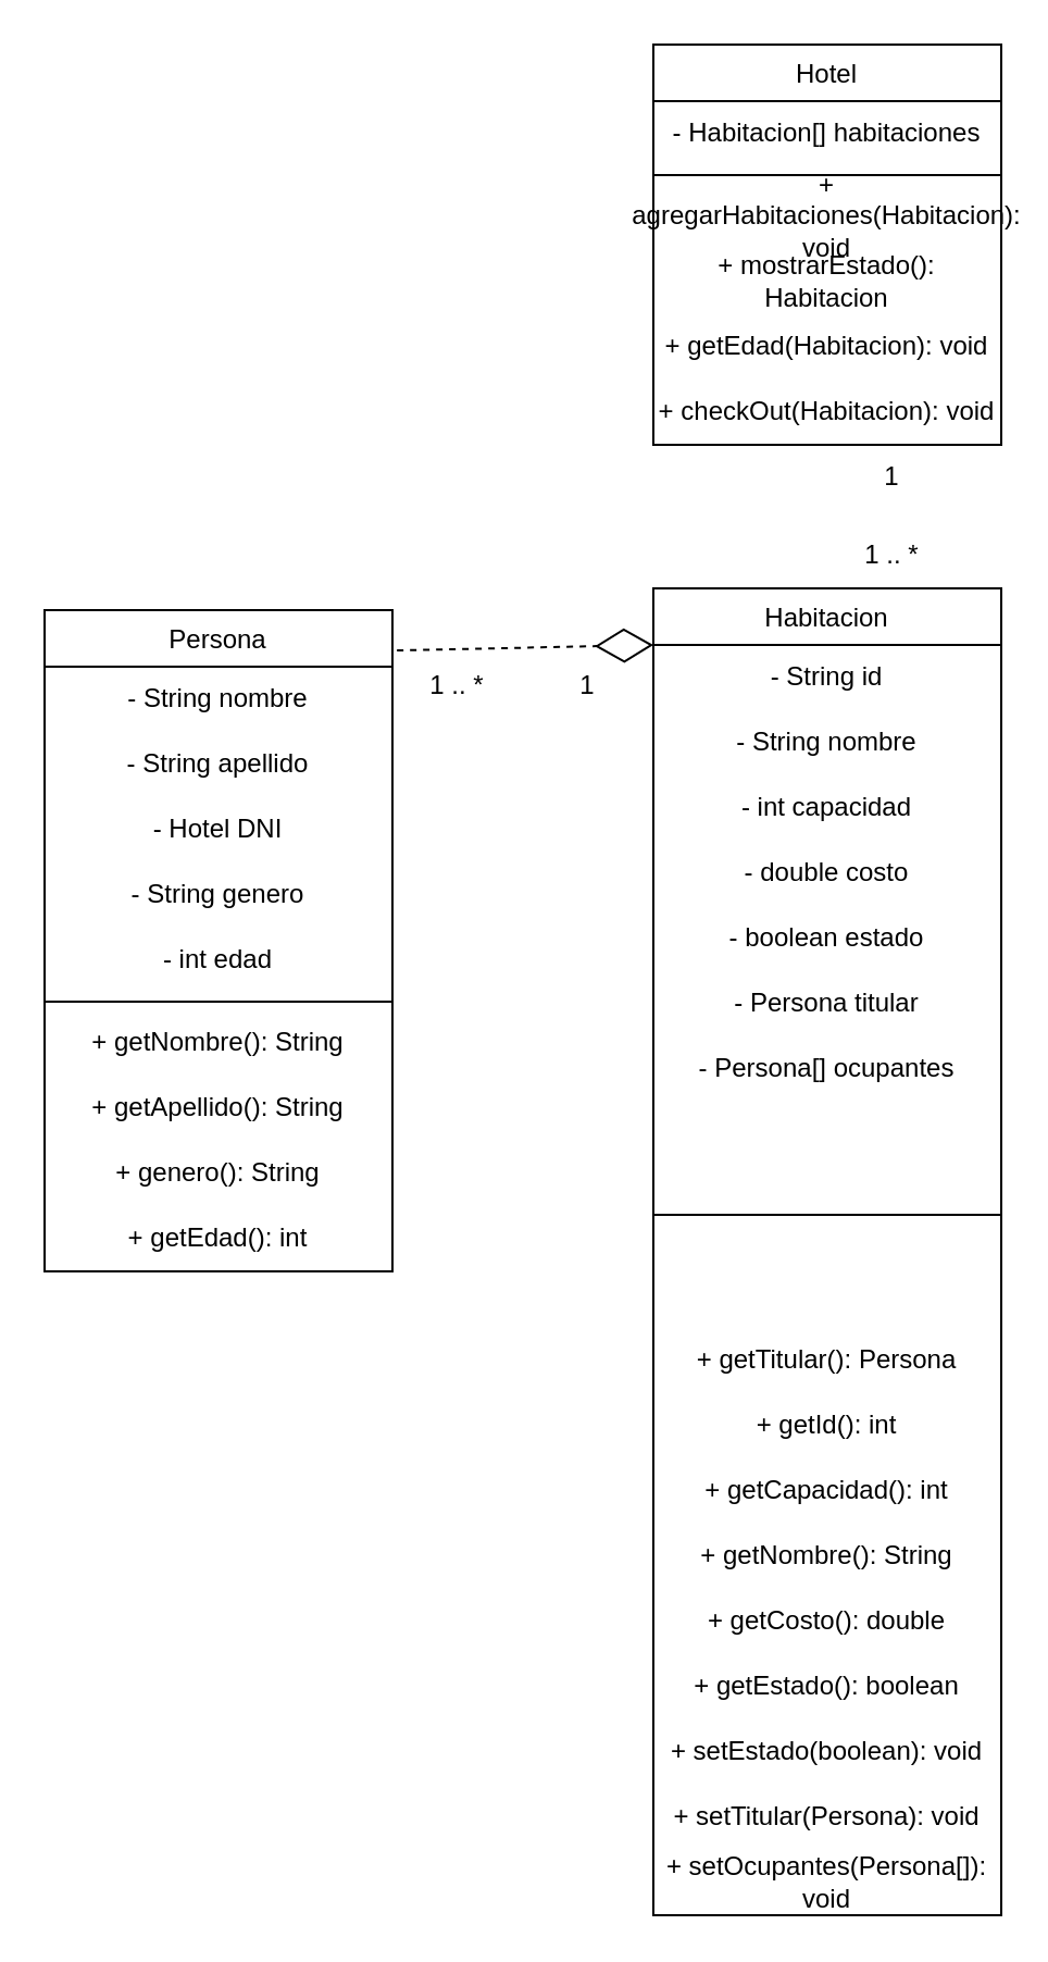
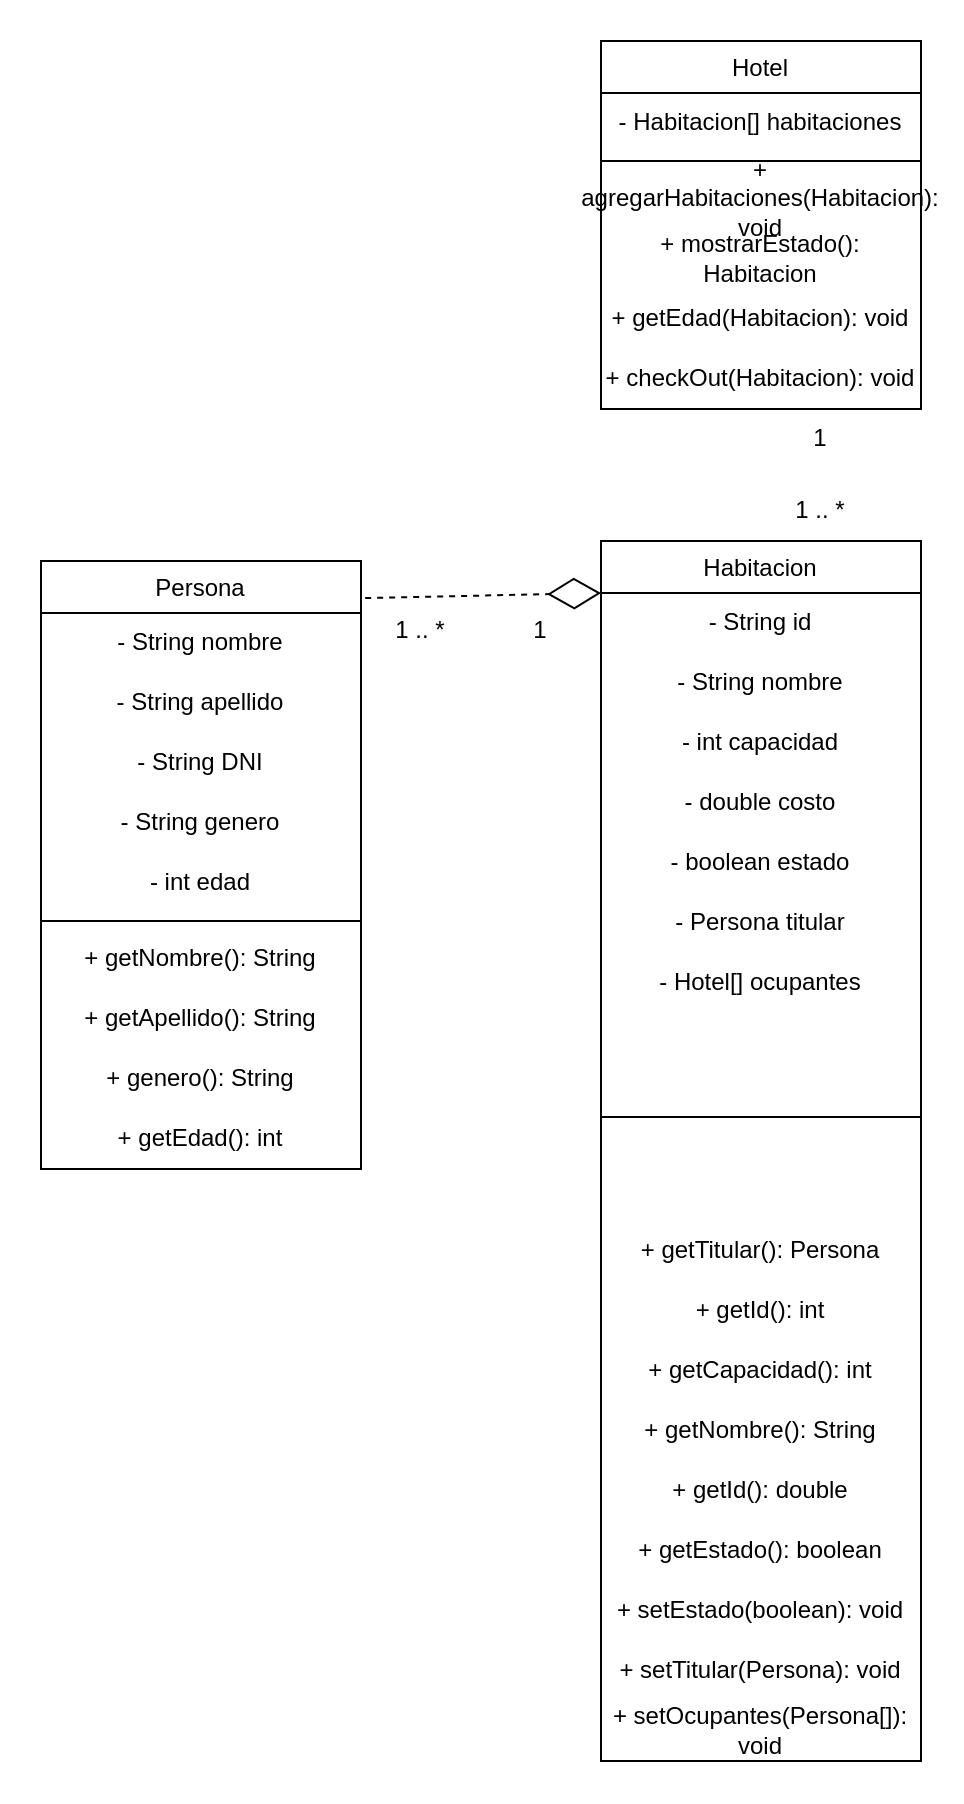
  <mxCell id="0" />
  <mxCell id="1" parent="0" />
  <mxCell id="2" value="Hotel" style="swimlane;fontStyle=0;align=center;verticalAlign=top;childLayout=stackLayout;horizontal=1;startSize=26;horizontalStack=0;resizeParent=1;resizeLast=0;collapsible=1;marginBottom=0;rounded=0;shadow=0;strokeWidth=1;" parent="1" vertex="1"><mxGeometry x="300" y="20" width="160" height="184" as="geometry"><mxRectangle x="340" y="380" width="170" height="26" as="alternateBounds" /></mxGeometry></mxCell>
  <mxCell id="3" value="- Habitacion[] habitaciones" style="text;html=1;strokeColor=none;fillColor=none;align=center;verticalAlign=middle;whiteSpace=wrap;rounded=0;" vertex="1" parent="2"><mxGeometry y="26" width="160" height="30" as="geometry" /></mxCell>
  <mxCell id="4" value="" style="line;html=1;strokeWidth=1;align=left;verticalAlign=middle;spacingTop=-1;spacingLeft=3;spacingRight=3;rotatable=0;labelPosition=right;points=[];portConstraint=eastwest;" parent="2" vertex="1"><mxGeometry y="56" width="160" height="8" as="geometry" /></mxCell>
  <mxCell id="5" value="+ agregarHabitaciones(Habitacion): void" style="text;html=1;strokeColor=none;fillColor=none;align=center;verticalAlign=middle;whiteSpace=wrap;rounded=0;" vertex="1" parent="2"><mxGeometry y="64" width="160" height="30" as="geometry" /></mxCell>
  <mxCell id="6" value="+ mostrarEstado(): Habitacion" style="text;html=1;strokeColor=none;fillColor=none;align=center;verticalAlign=middle;whiteSpace=wrap;rounded=0;" vertex="1" parent="2"><mxGeometry y="94" width="160" height="30" as="geometry" /></mxCell>
  <mxCell id="7" value="+ getEdad(Habitacion): void" style="text;html=1;strokeColor=none;fillColor=none;align=center;verticalAlign=middle;whiteSpace=wrap;rounded=0;" vertex="1" parent="2"><mxGeometry y="124" width="160" height="30" as="geometry" /></mxCell>
  <mxCell id="8" value="+ checkOut(Habitacion): void" style="text;html=1;strokeColor=none;fillColor=none;align=center;verticalAlign=middle;whiteSpace=wrap;rounded=0;" vertex="1" parent="2"><mxGeometry y="154" width="160" height="30" as="geometry" /></mxCell>
  <mxCell id="9" value="Persona" style="swimlane;fontStyle=0;align=center;verticalAlign=top;childLayout=stackLayout;horizontal=1;startSize=26;horizontalStack=0;resizeParent=1;resizeLast=0;collapsible=1;marginBottom=0;rounded=0;shadow=0;strokeWidth=1;" vertex="1" parent="1"><mxGeometry x="20" y="280" width="160" height="304" as="geometry"><mxRectangle x="340" y="380" width="170" height="26" as="alternateBounds" /></mxGeometry></mxCell>
  <mxCell id="10" value="- String nombre" style="text;html=1;strokeColor=none;fillColor=none;align=center;verticalAlign=middle;whiteSpace=wrap;rounded=0;" vertex="1" parent="9"><mxGeometry y="26" width="160" height="30" as="geometry" /></mxCell>
  <mxCell id="11" value="- String apellido" style="text;html=1;strokeColor=none;fillColor=none;align=center;verticalAlign=middle;whiteSpace=wrap;rounded=0;" vertex="1" parent="9"><mxGeometry y="56" width="160" height="30" as="geometry" /></mxCell>
- <mxCell id="12" value="- Hotel DNI" style="text;html=1;strokeColor=none;fillColor=none;align=center;verticalAlign=middle;whiteSpace=wrap;rounded=0;" vertex="1" parent="9"><mxGeometry y="86" width="160" height="30" as="geometry" /></mxCell>
+ <mxCell id="12" value="- String DNI" style="text;html=1;strokeColor=none;fillColor=none;align=center;verticalAlign=middle;whiteSpace=wrap;rounded=0;" vertex="1" parent="9"><mxGeometry y="86" width="160" height="30" as="geometry" /></mxCell>
  <mxCell id="13" value="- String genero" style="text;html=1;strokeColor=none;fillColor=none;align=center;verticalAlign=middle;whiteSpace=wrap;rounded=0;" vertex="1" parent="9"><mxGeometry y="116" width="160" height="30" as="geometry" /></mxCell>
  <mxCell id="14" value="- int edad" style="text;html=1;strokeColor=none;fillColor=none;align=center;verticalAlign=middle;whiteSpace=wrap;rounded=0;" vertex="1" parent="9"><mxGeometry y="146" width="160" height="30" as="geometry" /></mxCell>
  <mxCell id="15" value="" style="line;html=1;strokeWidth=1;align=left;verticalAlign=middle;spacingTop=-1;spacingLeft=3;spacingRight=3;rotatable=0;labelPosition=right;points=[];portConstraint=eastwest;" vertex="1" parent="9"><mxGeometry y="176" width="160" height="8" as="geometry" /></mxCell>
  <mxCell id="16" value="+ getNombre(): String" style="text;html=1;strokeColor=none;fillColor=none;align=center;verticalAlign=middle;whiteSpace=wrap;rounded=0;" vertex="1" parent="9"><mxGeometry y="184" width="160" height="30" as="geometry" /></mxCell>
  <mxCell id="17" value="+ getApellido(): String" style="text;html=1;strokeColor=none;fillColor=none;align=center;verticalAlign=middle;whiteSpace=wrap;rounded=0;" vertex="1" parent="9"><mxGeometry y="214" width="160" height="30" as="geometry" /></mxCell>
  <mxCell id="18" value="+ genero(): String" style="text;html=1;strokeColor=none;fillColor=none;align=center;verticalAlign=middle;whiteSpace=wrap;rounded=0;" vertex="1" parent="9"><mxGeometry y="244" width="160" height="30" as="geometry" /></mxCell>
  <mxCell id="19" value="+ getEdad(): int" style="text;html=1;strokeColor=none;fillColor=none;align=center;verticalAlign=middle;whiteSpace=wrap;rounded=0;" vertex="1" parent="9"><mxGeometry y="274" width="160" height="30" as="geometry" /></mxCell>
  <mxCell id="20" value="Habitacion" style="swimlane;fontStyle=0;align=center;verticalAlign=top;childLayout=stackLayout;horizontal=1;startSize=26;horizontalStack=0;resizeParent=1;resizeLast=0;collapsible=1;marginBottom=0;rounded=0;shadow=0;strokeWidth=1;" vertex="1" parent="1"><mxGeometry x="300" y="270" width="160" height="610" as="geometry"><mxRectangle x="340" y="380" width="170" height="26" as="alternateBounds" /></mxGeometry></mxCell>
  <mxCell id="21" value="- String id" style="text;html=1;strokeColor=none;fillColor=none;align=center;verticalAlign=middle;whiteSpace=wrap;rounded=0;" vertex="1" parent="20"><mxGeometry y="26" width="160" height="30" as="geometry" /></mxCell>
  <mxCell id="22" value="- String nombre" style="text;html=1;strokeColor=none;fillColor=none;align=center;verticalAlign=middle;whiteSpace=wrap;rounded=0;" vertex="1" parent="20"><mxGeometry y="56" width="160" height="30" as="geometry" /></mxCell>
  <mxCell id="23" value="- int capacidad" style="text;html=1;strokeColor=none;fillColor=none;align=center;verticalAlign=middle;whiteSpace=wrap;rounded=0;" vertex="1" parent="20"><mxGeometry y="86" width="160" height="30" as="geometry" /></mxCell>
  <mxCell id="24" value="- double costo" style="text;html=1;strokeColor=none;fillColor=none;align=center;verticalAlign=middle;whiteSpace=wrap;rounded=0;" vertex="1" parent="20"><mxGeometry y="116" width="160" height="30" as="geometry" /></mxCell>
  <mxCell id="25" value="- boolean estado" style="text;html=1;strokeColor=none;fillColor=none;align=center;verticalAlign=middle;whiteSpace=wrap;rounded=0;" vertex="1" parent="20"><mxGeometry y="146" width="160" height="30" as="geometry" /></mxCell>
  <mxCell id="26" value="- Persona titular" style="text;html=1;strokeColor=none;fillColor=none;align=center;verticalAlign=middle;whiteSpace=wrap;rounded=0;" vertex="1" parent="20"><mxGeometry y="176" width="160" height="30" as="geometry" /></mxCell>
- <mxCell id="27" value="- Persona[] ocupantes" style="text;html=1;strokeColor=none;fillColor=none;align=center;verticalAlign=middle;whiteSpace=wrap;rounded=0;" vertex="1" parent="20"><mxGeometry y="206" width="160" height="30" as="geometry" /></mxCell>
+ <mxCell id="27" value="- Hotel[] ocupantes" style="text;html=1;strokeColor=none;fillColor=none;align=center;verticalAlign=middle;whiteSpace=wrap;rounded=0;" vertex="1" parent="20"><mxGeometry y="206" width="160" height="30" as="geometry" /></mxCell>
  <mxCell id="28" value="" style="line;html=1;strokeWidth=1;align=left;verticalAlign=middle;spacingTop=-1;spacingLeft=3;spacingRight=3;rotatable=0;labelPosition=right;points=[];portConstraint=eastwest;" vertex="1" parent="20"><mxGeometry y="236" width="160" height="104" as="geometry" /></mxCell>
  <mxCell id="29" value="+ getTitular(): Persona" style="text;html=1;strokeColor=none;fillColor=none;align=center;verticalAlign=middle;whiteSpace=wrap;rounded=0;" vertex="1" parent="20"><mxGeometry y="340" width="160" height="30" as="geometry" /></mxCell>
  <mxCell id="30" value="+ getId(): int" style="text;html=1;strokeColor=none;fillColor=none;align=center;verticalAlign=middle;whiteSpace=wrap;rounded=0;" vertex="1" parent="20"><mxGeometry y="370" width="160" height="30" as="geometry" /></mxCell>
  <mxCell id="31" value="+ getCapacidad(): int" style="text;html=1;strokeColor=none;fillColor=none;align=center;verticalAlign=middle;whiteSpace=wrap;rounded=0;" vertex="1" parent="20"><mxGeometry y="400" width="160" height="30" as="geometry" /></mxCell>
  <mxCell id="32" value="+ getNombre(): String" style="text;html=1;strokeColor=none;fillColor=none;align=center;verticalAlign=middle;whiteSpace=wrap;rounded=0;" vertex="1" parent="20"><mxGeometry y="430" width="160" height="30" as="geometry" /></mxCell>
- <mxCell id="33" value="+ getCosto(): double" style="text;html=1;strokeColor=none;fillColor=none;align=center;verticalAlign=middle;whiteSpace=wrap;rounded=0;" vertex="1" parent="20"><mxGeometry y="460" width="160" height="30" as="geometry" /></mxCell>
+ <mxCell id="33" value="+ getId(): double" style="text;html=1;strokeColor=none;fillColor=none;align=center;verticalAlign=middle;whiteSpace=wrap;rounded=0;" vertex="1" parent="20"><mxGeometry y="460" width="160" height="30" as="geometry" /></mxCell>
  <mxCell id="34" value="+ getEstado(): boolean" style="text;html=1;strokeColor=none;fillColor=none;align=center;verticalAlign=middle;whiteSpace=wrap;rounded=0;" vertex="1" parent="20"><mxGeometry y="490" width="160" height="30" as="geometry" /></mxCell>
  <mxCell id="35" value="+ setEstado(boolean): void" style="text;html=1;strokeColor=none;fillColor=none;align=center;verticalAlign=middle;whiteSpace=wrap;rounded=0;" vertex="1" parent="20"><mxGeometry y="520" width="160" height="30" as="geometry" /></mxCell>
  <mxCell id="36" value="+ setTitular(Persona): void" style="text;html=1;strokeColor=none;fillColor=none;align=center;verticalAlign=middle;whiteSpace=wrap;rounded=0;" vertex="1" parent="20"><mxGeometry y="550" width="160" height="30" as="geometry" /></mxCell>
  <mxCell id="37" value="+ setOcupantes(Persona[]): void" style="text;html=1;strokeColor=none;fillColor=none;align=center;verticalAlign=middle;whiteSpace=wrap;rounded=0;" vertex="1" parent="20"><mxGeometry y="580" width="160" height="30" as="geometry" /></mxCell>
  <mxCell id="38" value="" style="endArrow=diamondThin;endFill=0;endSize=24;html=1;rounded=0;exitX=1.013;exitY=0.061;exitDx=0;exitDy=0;exitPerimeter=0;entryX=0;entryY=0;entryDx=0;entryDy=0;dashed=1;" edge="1" parent="1" source="9" target="21"><mxGeometry width="160" relative="1" as="geometry"><mxPoint x="270" y="340" as="sourcePoint" /><mxPoint x="430" y="340" as="targetPoint" /></mxGeometry></mxCell>
  <mxCell id="39" value="1" style="text;html=1;strokeColor=none;fillColor=none;align=center;verticalAlign=middle;whiteSpace=wrap;rounded=0;" vertex="1" parent="1"><mxGeometry x="380" y="204" width="60" height="30" as="geometry" /></mxCell>
  <mxCell id="40" value="1 .. *" style="text;html=1;strokeColor=none;fillColor=none;align=center;verticalAlign=middle;whiteSpace=wrap;rounded=0;" vertex="1" parent="1"><mxGeometry x="380" y="240" width="60" height="30" as="geometry" /></mxCell>
  <mxCell id="41" value="1 .. *" style="text;html=1;strokeColor=none;fillColor=none;align=center;verticalAlign=middle;whiteSpace=wrap;rounded=0;" vertex="1" parent="1"><mxGeometry x="180" y="300" width="60" height="30" as="geometry" /></mxCell>
  <mxCell id="42" value="1" style="text;html=1;strokeColor=none;fillColor=none;align=center;verticalAlign=middle;whiteSpace=wrap;rounded=0;" vertex="1" parent="1"><mxGeometry x="240" y="300" width="60" height="30" as="geometry" /></mxCell>
